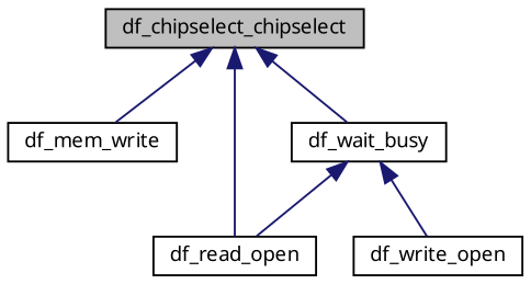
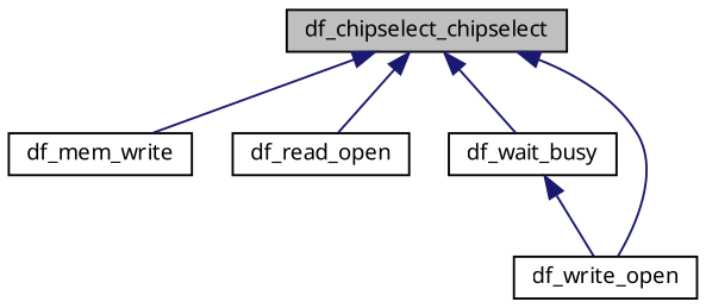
  digraph {
    rankdir=TB
    node [color=black fillcolor=white fontname="FreeSans.ttf" fontsize=10 shape=record style=filled]
    edge [color=midnightblue dir=back fontname="FreeSans.ttf" fontsize=10 labelfontname="FreeSans.ttf" labelfontsize=10 style=solid]
    n1 [fillcolor=grey75 fontcolor=black height=0.2 label=df_chipselect_chipselect width=0.4]
    n2 [height=0.2 label=df_mem_write width=0.4]
    n3 [height=0.2 label=df_read_open width=0.4]
    n4 [height=0.2 label=df_wait_busy width=0.4]
    n5 [height=0.2 label=df_write_open width=0.4]
    n1 -> n2
    n1 -> n3
    n1 -> n4
-   n4 -> n3
+   n1 -> n5
    n4 -> n5
  }
